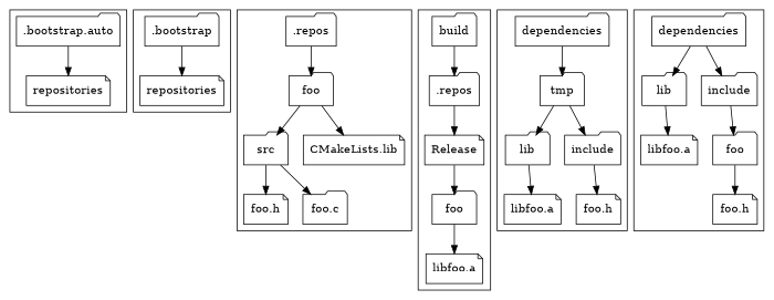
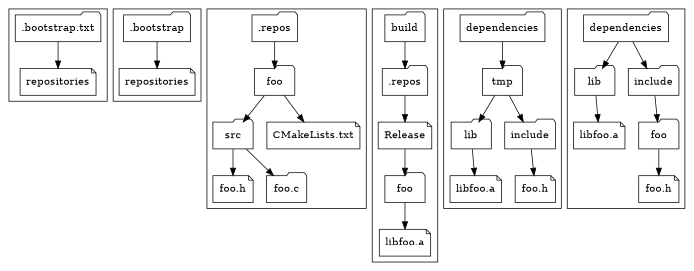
  digraph {
    node [shape=folder]
    n1 [label=repositories shape=note]
-   ".bootstrap.auto"
+   ".bootstrap.auto" [label=".bootstrap.txt"]
    repositories [shape=note]
    ".bootstrap"
    n5 [label=foo]
    ".repos"
    src
-   "CMakeLists.txt" [shape=note label="CMakeLists.lib"]
+   "CMakeLists.txt" [shape=note]
    n9 [label="foo.h" shape=note]
    n10 [label="foo.c"]
    n11 [label=".repos"]
    build
    Release [shape=note]
    n14 [label=foo]
    n15 [label="libfoo.a" shape=note]
    n16 [label=dependencies]
    tmp
    lib
    include
    n20 [label="libfoo.a" shape=note]
    n21 [label="foo.h" shape=note]
    n22 [label=lib]
    dependencies
    n24 [label=include]
    n25 [label="libfoo.a" shape=note]
    n26 [label=foo]
    n27 [label="foo.h" shape=note]
    subgraph cluster_1 {
      n1
      ".bootstrap.auto"
    }
    subgraph cluster_2 {
      repositories
      ".bootstrap"
    }
    subgraph cluster_3 {
      n5
      ".repos"
      src
      "CMakeLists.txt"
      n9
      n10
    }
    subgraph cluster_4 {
      n11
      build
      Release
      n14
      n15
    }
    subgraph cluster_5 {
      n16
      tmp
      lib
      include
      n20
      n21
    }
    subgraph cluster_6 {
      n22
      dependencies
      n24
      n25
      n26
      n27
    }
    ".bootstrap.auto" -> n1
    ".bootstrap" -> repositories
    n5 -> src
    n5 -> "CMakeLists.txt"
    ".repos" -> n5
    src -> n9
    src -> n10
    n11 -> Release
    build -> n11
    Release -> n14
    n14 -> n15
    n16 -> tmp
    tmp -> lib
    tmp -> include
    lib -> n20
    include -> n21
    n22 -> n25
    dependencies -> n22
    dependencies -> n24
    n24 -> n26
    n26 -> n27
  }
